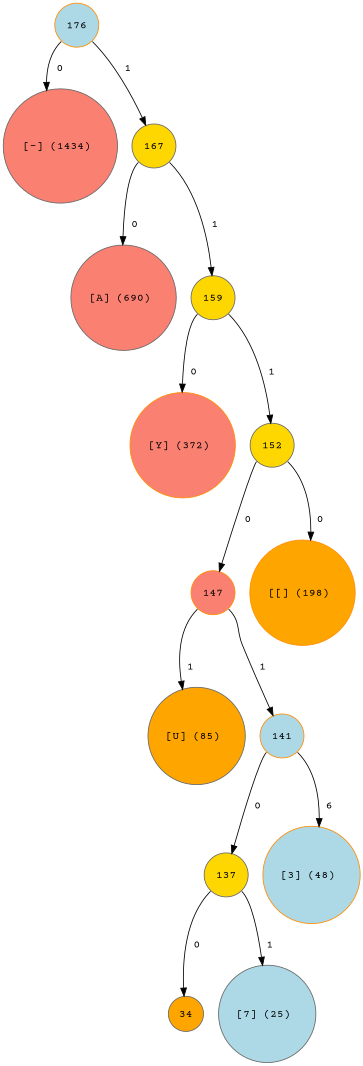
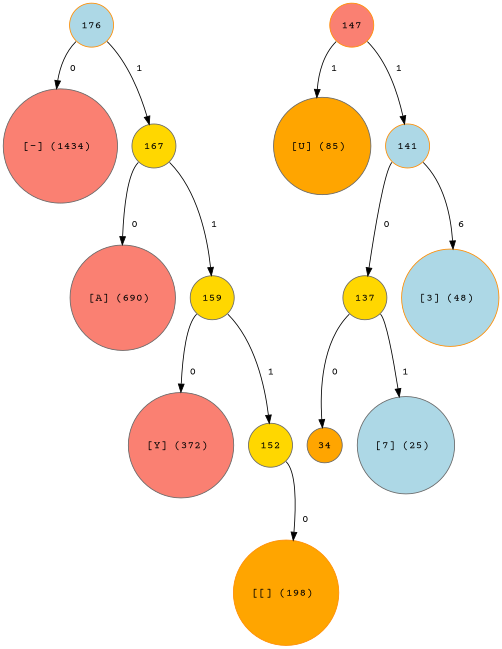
  digraph {
    fontname="Courier Prime"
    node [color=gray40 fillcolor=salmon fontname="Courier Prime" shape=circle style=filled]
    edge [fontname="Courier Prime" tailport=sw]
    n1 [label="[-] (1434) " width=0.5]
    176 [color=darkorange fillcolor=lightblue width=0.5]
    n3 [fillcolor=gold label=167 width=0.5]
    n4 [label="[A] (690) " width=0.5]
    n5 [fillcolor=gold label=159 width=0.5]
-   n6 [color=darkorange label="[Y] (372) " width=0.5]
+   n6 [label="[Y] (372) " width=0.5]
    n7 [fillcolor=gold label=152 width=0.5]
    n8 [color=darkorange fillcolor=orange label="[[] (198) " width=0.5]
    n9 [color=darkorange label=147 width=0.5]
    n10 [fillcolor=orange label="[U] (85) " width=0.5]
    n11 [color=darkorange fillcolor=lightblue label=141 width=0.5]
    n12 [color=darkorange fillcolor=lightblue label="[3] (48) " width=0.5]
    n13 [fillcolor=gold label=137 width=0.5]
    n14 [fillcolor=orange label=34 width=0.5]
    n15 [fillcolor=lightblue label="[7] (25) " width=0.5]
    176 -> n1 [label=" 0"]
    176 -> n3 [label=" 1" tailport=se]
    n3 -> n4 [label=" 0"]
    n3 -> n5 [label=" 1" tailport=se]
    n5 -> n6 [label=" 0"]
    n5 -> n7 [label=" 1" tailport=se]
    n7 -> n8 [label=" 0" tailport=se]
-   n7 -> n9 [label=" 0"]
    n9 -> n10 [label=" 1"]
    n9 -> n11 [label=" 1" tailport=se]
    n11 -> n12 [label=" 6" tailport=se]
    n11 -> n13 [label=" 0"]
    n13 -> n14 [label=" 0"]
    n13 -> n15 [label=" 1" tailport=se]
  }
